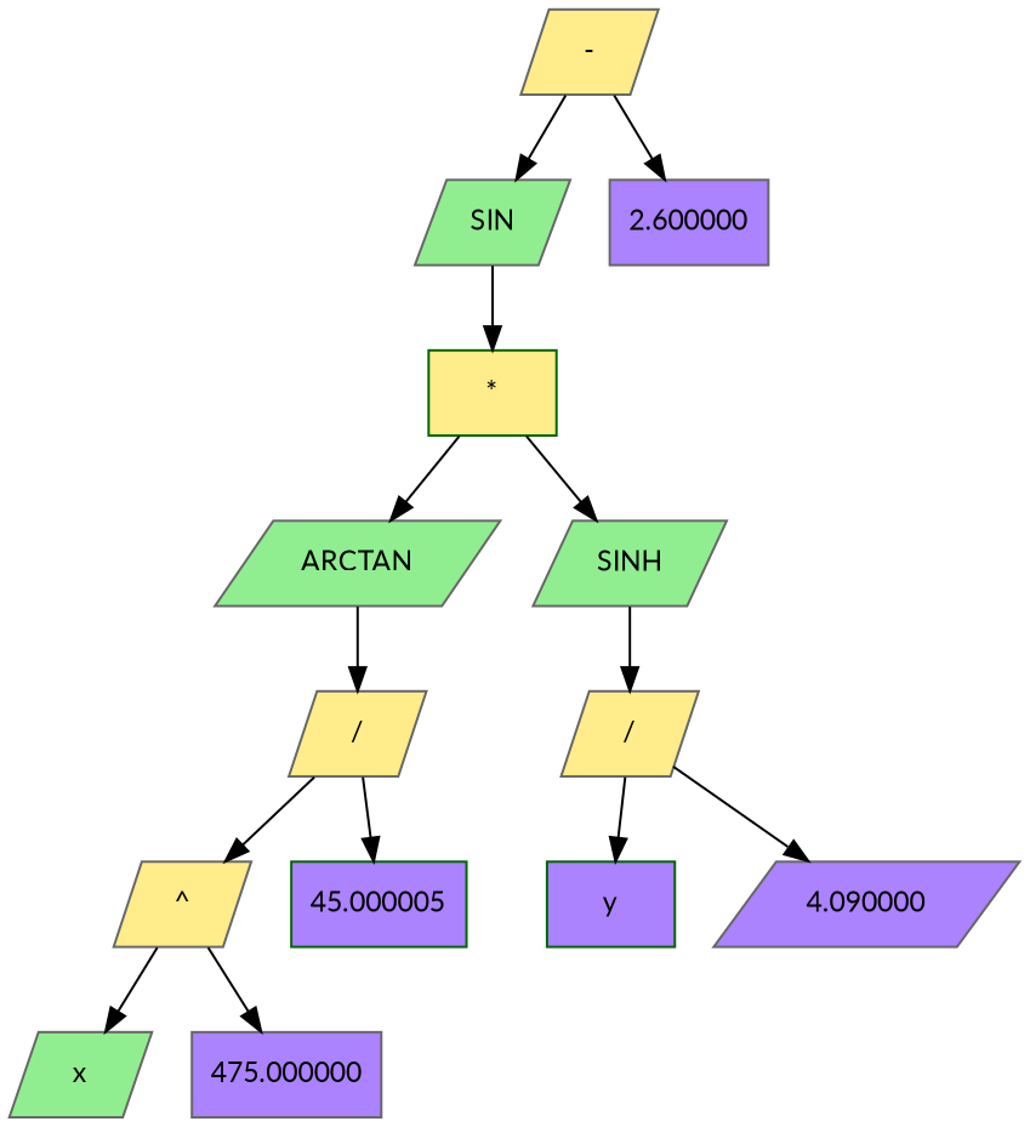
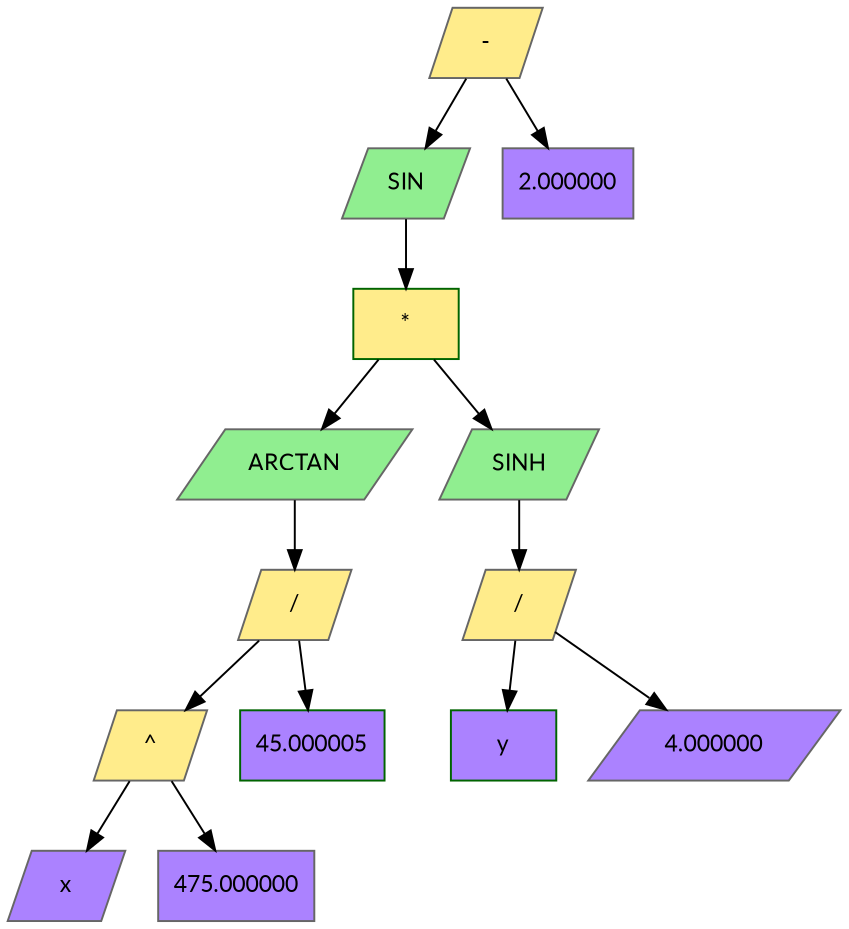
  digraph {
    fontname=Lato
    rankdir=TB
    node [color=gray40 fillcolor=mediumpurple1 fontcolor=black fontname=Lato fontsize=12 shape=parallelogram style=filled]
    edge [color=black fontname=Lato]
    n1 [fillcolor=lightgoldenrod1 label="-"]
    n2 [fillcolor=lightgreen label=SIN]
-   n3 [label=2.600000 shape=box]
+   n3 [label=2.000000 shape=box]
    n4 [color=darkgreen fillcolor=lightgoldenrod1 label="*" shape=box]
    n5 [fillcolor=lightgreen label=ARCTAN]
    n6 [fillcolor=lightgreen label=SINH]
    n7 [fillcolor=lightgoldenrod1 label="/"]
    n8 [fillcolor=lightgoldenrod1 label="^"]
    n9 [color=darkgreen label=45.000005 shape=box]
-   n10 [fillcolor=lightgreen label=x]
+   n10 [label=x]
    n11 [label=475.000000 shape=box]
    n12 [fillcolor=lightgoldenrod1 label="/"]
    n13 [color=darkgreen label=y shape=box]
-   n14 [label=4.090000]
+   n14 [label=4.000000]
    subgraph sub_1 {
      n1
      n2
      n3
      n4
      n5
      n6
      n7
      n8
      n9
      n10
      n11
      n12
      n13
      n14
    }
    n1 -> n2
    n1 -> n3
    n2 -> n4
    n4 -> n5
    n4 -> n6
    n5 -> n7
    n6 -> n12
    n7 -> n8
    n7 -> n9
    n8 -> n10
    n8 -> n11
    n12 -> n13
    n12 -> n14
  }
